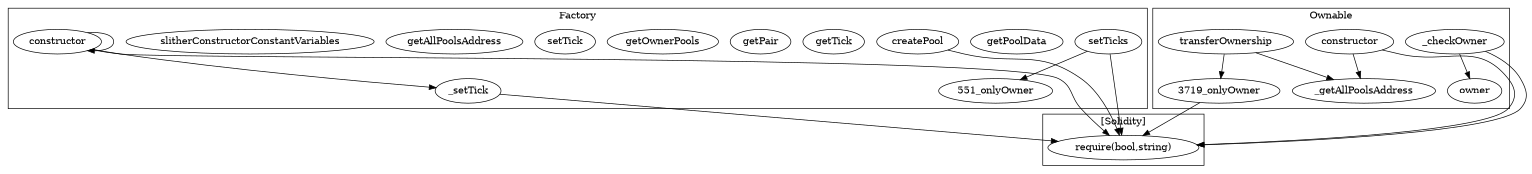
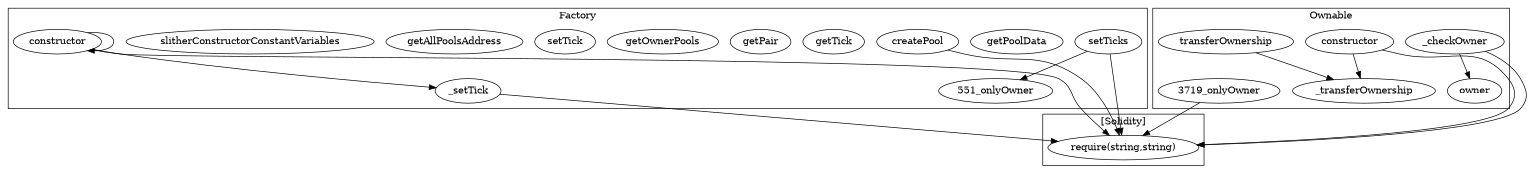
  strict digraph {
    n1 [label=createPool]
    n2 [label=getPoolData]
    n3 [label=_setTick]
    n4 [label=constructor]
    n5 [label=getTick]
    n6 [label=getPair]
    n7 [label=getOwnerPools]
    n8 [label=setTick]
    n9 [label=getAllPoolsAddress]
    n10 [label=slitherConstructorConstantVariables]
    n11 [label=setTicks]
    "551_onlyOwner"
    n13 [label=owner]
    n14 [label=_checkOwner]
    n15 [label=constructor]
-   n16 [label=_getAllPoolsAddress]
+   n16 [label=_transferOwnership]
    n17 [label=transferOwnership]
    "3719_onlyOwner"
-   "require(bool,string)"
+   "require(bool,string)" [label="require(string,string)"]
    subgraph cluster_1 {
      label=Factory
      n1
      n2
      n3
      n4
      n5
      n6
      n7
      n8
      n9
      n10
      n11
      "551_onlyOwner"
    }
    subgraph cluster_2 {
      label=Ownable
      n13
      n14
      n15
      n16
      n17
      "3719_onlyOwner"
    }
    subgraph cluster_3 {
      label="[Solidity]"
      "require(bool,string)"
    }
    n1 -> "require(bool,string)"
    n3 -> "require(bool,string)"
    n4 -> n3
    n4 -> n4
    n4 -> "require(bool,string)"
    n11 -> "551_onlyOwner"
    n11 -> "require(bool,string)"
    n14 -> n13
    n14 -> "require(bool,string)"
    n15 -> n16
    n15 -> "require(bool,string)"
    n17 -> n16
-   n17 -> "3719_onlyOwner"
    "3719_onlyOwner" -> "require(bool,string)"
  }
